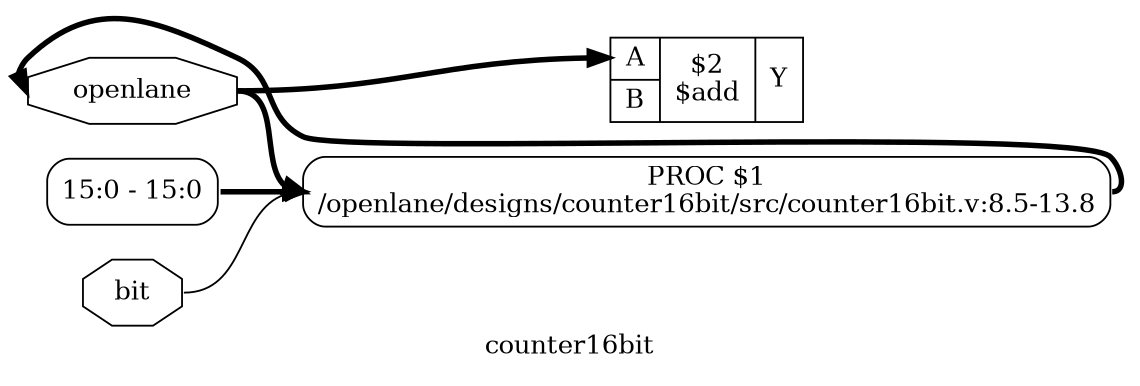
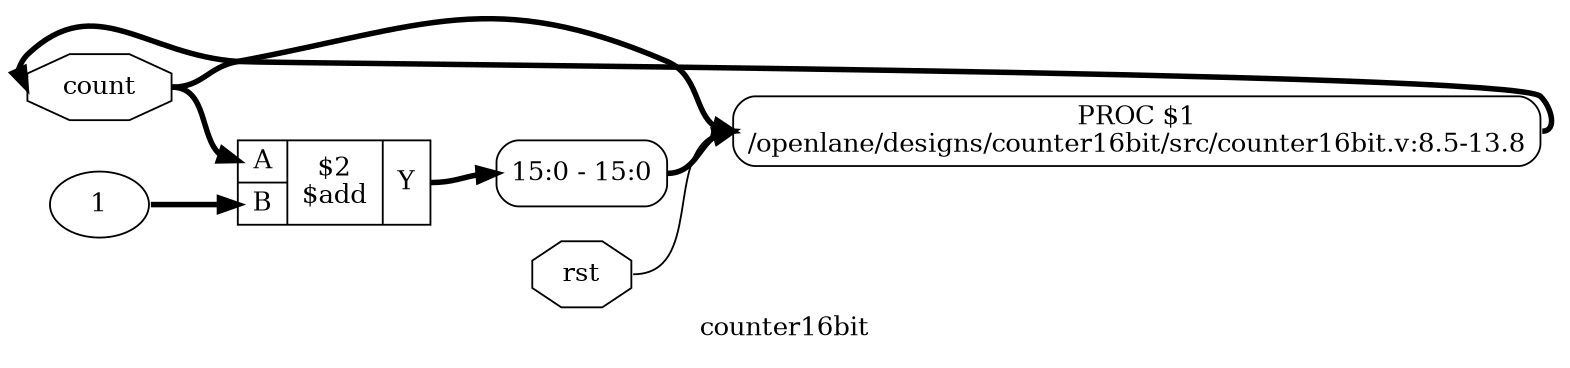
  digraph {
    label=counter16bit
    rankdir=LR
    remincross=true
    node [shape=octagon]
    edge [color=black fontcolor=black headport=w style="setlinewidth(3)" tailport=e]
-   n1 [color=black fontcolor=black label=openlane]
+   n1 [color=black fontcolor=black label=count]
    n2 [label="{{<p6> A|<p7> B}|$2\n$add|{<p8> Y}}" shape=record]
    n3 [label="PROC $1\n/openlane/designs/counter16bit/src/counter16bit.v:8.5-13.8" shape=box style=rounded]
    n4 [color=black fontcolor=black label="<s0> 15:0 - 15:0 " shape=record style=rounded]
-   n5 [color=black fontcolor=black label=bit]
+   n5 [color=black fontcolor=black label=rst]
+   n6 [label=1 shape=""]
    n1 -> n2 [headport="p6:w"]
    n1 -> n3
+   n2 -> n4 [headport="s0:w" tailport="p8:e"]
    n3 -> n1
    n4 -> n3
    n5 -> n3 [style=""]
+   n6 -> n2 [headport="p7:w"]
  }
